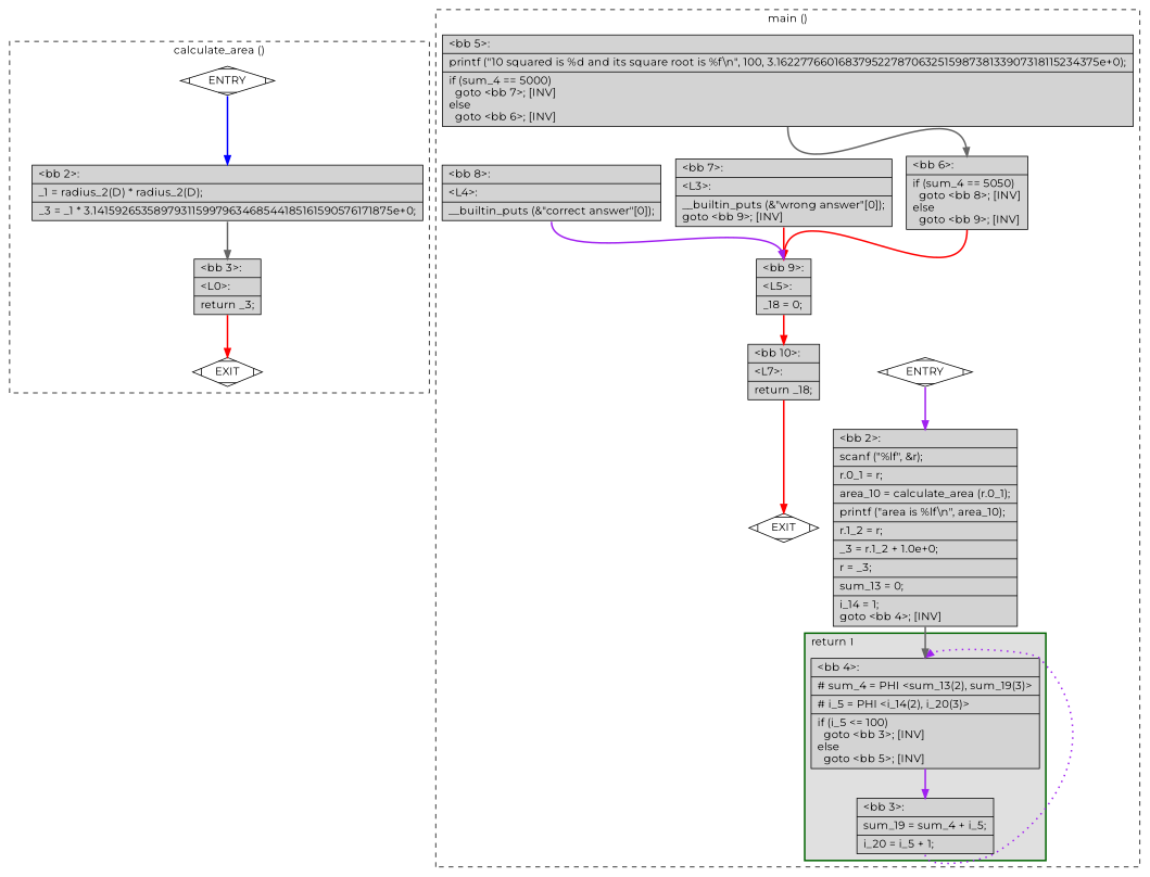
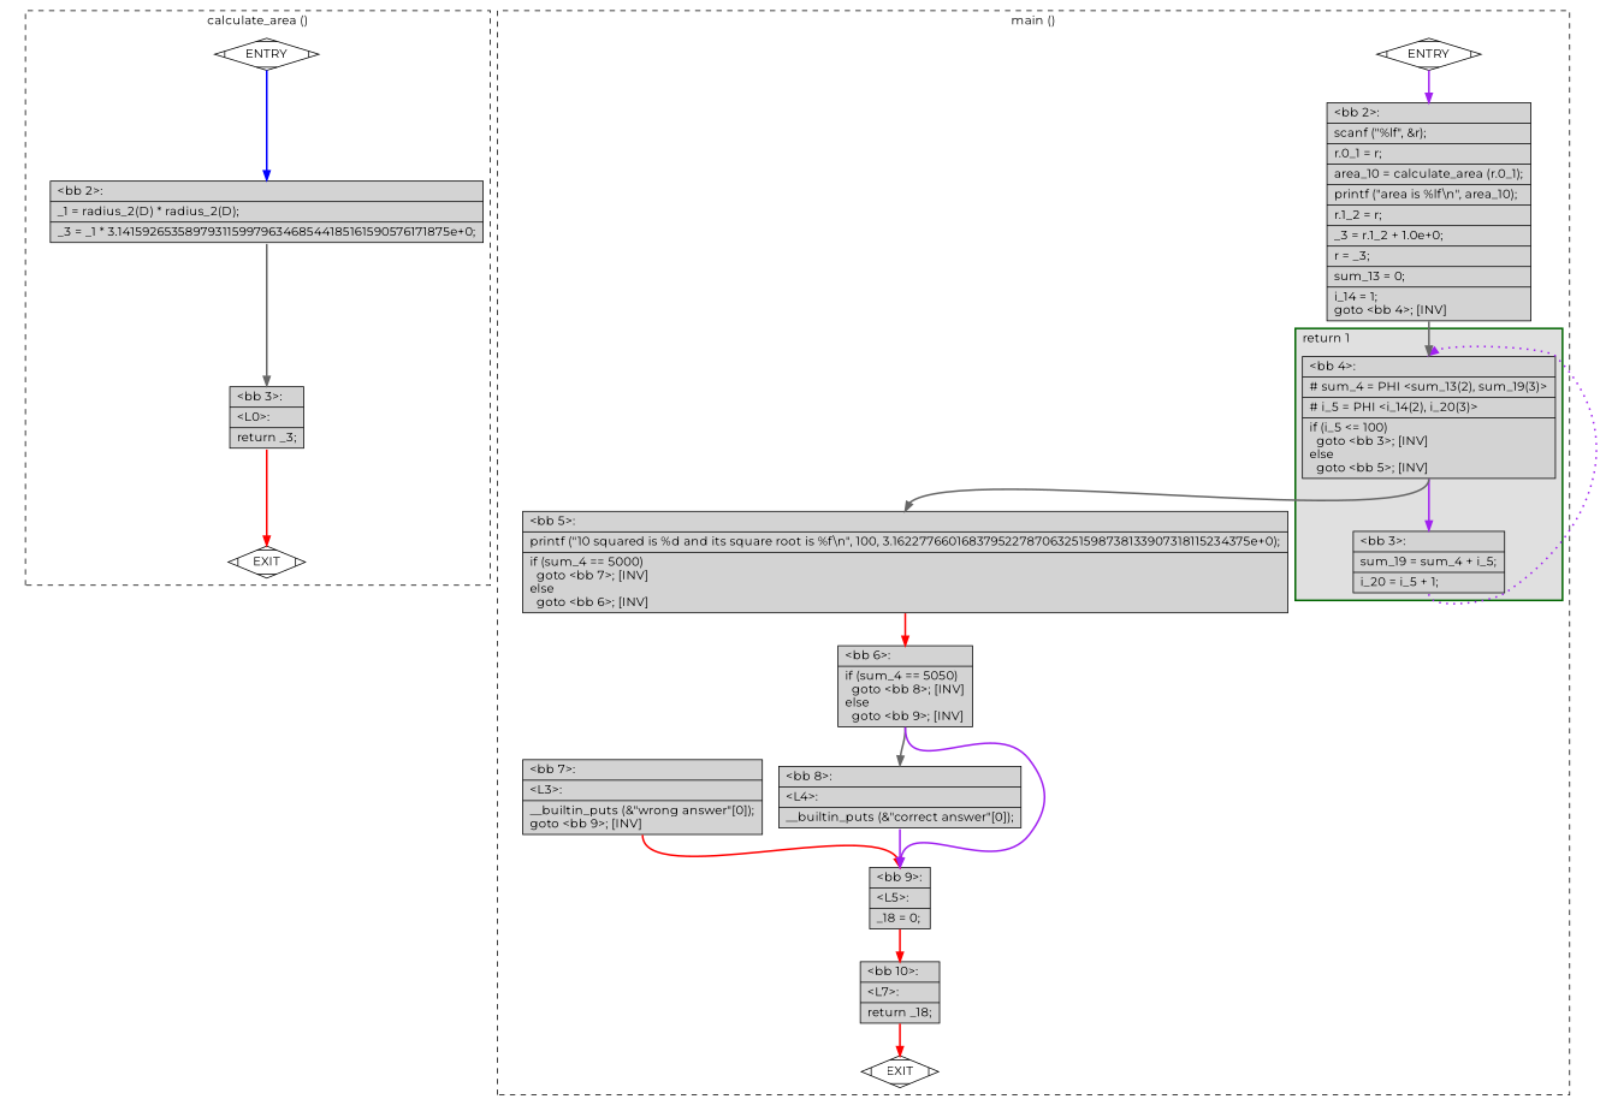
  digraph {
    fontname=Montserrat
    node [fillcolor=lightgrey fontname=Montserrat shape=record style=filled]
    edge [constraint=true fontname=Montserrat headport=n style="solid,bold" tailport=s color=red weight=10]
    n1 [fillcolor=white label=ENTRY shape=Mdiamond]
    n2 [fillcolor=white label=EXIT shape=Mdiamond]
    n3 [label="{\<bb\ 2\>:\l|_1\ =\ radius_2(D)\ *\ radius_2(D);\l|_3\ =\ _1\ *\ 3.141592653589793115997963468544185161590576171875e+0;\l}"]
    n4 [label="{\<bb\ 3\>:\l|\<L0\>:\l|return\ _3;\l}"]
    n5 [label="{\<bb\ 4\>:\l|#\ sum_4\ =\ PHI\ \<sum_13(2),\ sum_19(3)\>\l|#\ i_5\ =\ PHI\ \<i_14(2),\ i_20(3)\>\l|if\ (i_5\ \<=\ 100)\l\ \ goto\ \<bb\ 3\>;\ [INV]\lelse\l\ \ goto\ \<bb\ 5\>;\ [INV]\l}"]
    n6 [label="{\<bb\ 3\>:\l|sum_19\ =\ sum_4\ +\ i_5;\l|i_20\ =\ i_5\ +\ 1;\l}"]
    n7 [label="{\<bb\ 5\>:\l|printf\ (\"10\ squared\ is\ %d\ and\ its\ square\ root\ is\ %f\\n\",\ 100,\ 3.162277660168379522787063251598738133907318115234375e+0);\l|if\ (sum_4\ ==\ 5000)\l\ \ goto\ \<bb\ 7\>;\ [INV]\lelse\l\ \ goto\ \<bb\ 6\>;\ [INV]\l}"]
    n8 [fillcolor=white label=ENTRY shape=Mdiamond]
    n9 [fillcolor=white label=EXIT shape=Mdiamond]
    n10 [label="{\<bb\ 2\>:\l|scanf\ (\"%lf\",\ &r);\l|r.0_1\ =\ r;\l|area_10\ =\ calculate_area\ (r.0_1);\l|printf\ (\"area\ is\ %lf\\n\",\ area_10);\l|r.1_2\ =\ r;\l|_3\ =\ r.1_2\ +\ 1.0e+0;\l|r\ =\ _3;\l|sum_13\ =\ 0;\l|i_14\ =\ 1;\lgoto\ \<bb\ 4\>;\ [INV]\l}"]
    n11 [label="{\<bb\ 6\>:\l|if\ (sum_4\ ==\ 5050)\l\ \ goto\ \<bb\ 8\>;\ [INV]\lelse\l\ \ goto\ \<bb\ 9\>;\ [INV]\l}"]
    n12 [label="{\<bb\ 7\>:\l|\<L3\>:\l|__builtin_puts\ (&\"wrong\ answer\"[0]);\lgoto\ \<bb\ 9\>;\ [INV]\l}"]
    n13 [label="{\<bb\ 8\>:\l|\<L4\>:\l|__builtin_puts\ (&\"correct\ answer\"[0]);\l}"]
    n14 [label="{\<bb\ 9\>:\l|\<L5\>:\l|_18\ =\ 0;\l}"]
    n15 [label="{\<bb\ 10\>:\l|\<L7\>:\l|return\ _18;\l}"]
    subgraph cluster_1 {
      color=black
      label="calculate_area ()"
      style=dashed
      n1
      n2
      n3
      n4
    }
    subgraph cluster_2 {
      color=black
      label="main ()"
      style=dashed
      n7
      n8
      n9
      n10
      n11
      n12
      n13
      n14
      n15
      subgraph cluster_3 {
        color=darkgreen
        fillcolor=grey88
        label="return 1"
        labeljust=l
        penwidth=2
        style=filled
        n5
        n6
      }
    }
    n1 -> n2 [style=invis color="" weight=""]
    n1 -> n3 [color=blue weight=100]
    n3 -> n4 [color=gray40 weight=100]
    n4 -> n2
    n5 -> n6 [color=purple]
+   n5 -> n7 [color=gray40]
    n6 -> n5 [color=purple constraint=false style="dotted,bold"]
-   n7 -> n11 [color=gray40]
+   n7 -> n11
    n8 -> n9 [style=invis color="" weight=""]
    n8 -> n10 [color=purple weight=100]
    n10 -> n5 [color=gray40 weight=100]
-   n11 -> n14
+   n11 -> n13 [color=gray40]
+   n11 -> n14 [color=purple]
    n12 -> n14 [weight=100]
    n13 -> n14 [color=purple weight=100]
    n14 -> n15 [weight=100]
    n15 -> n9
  }
